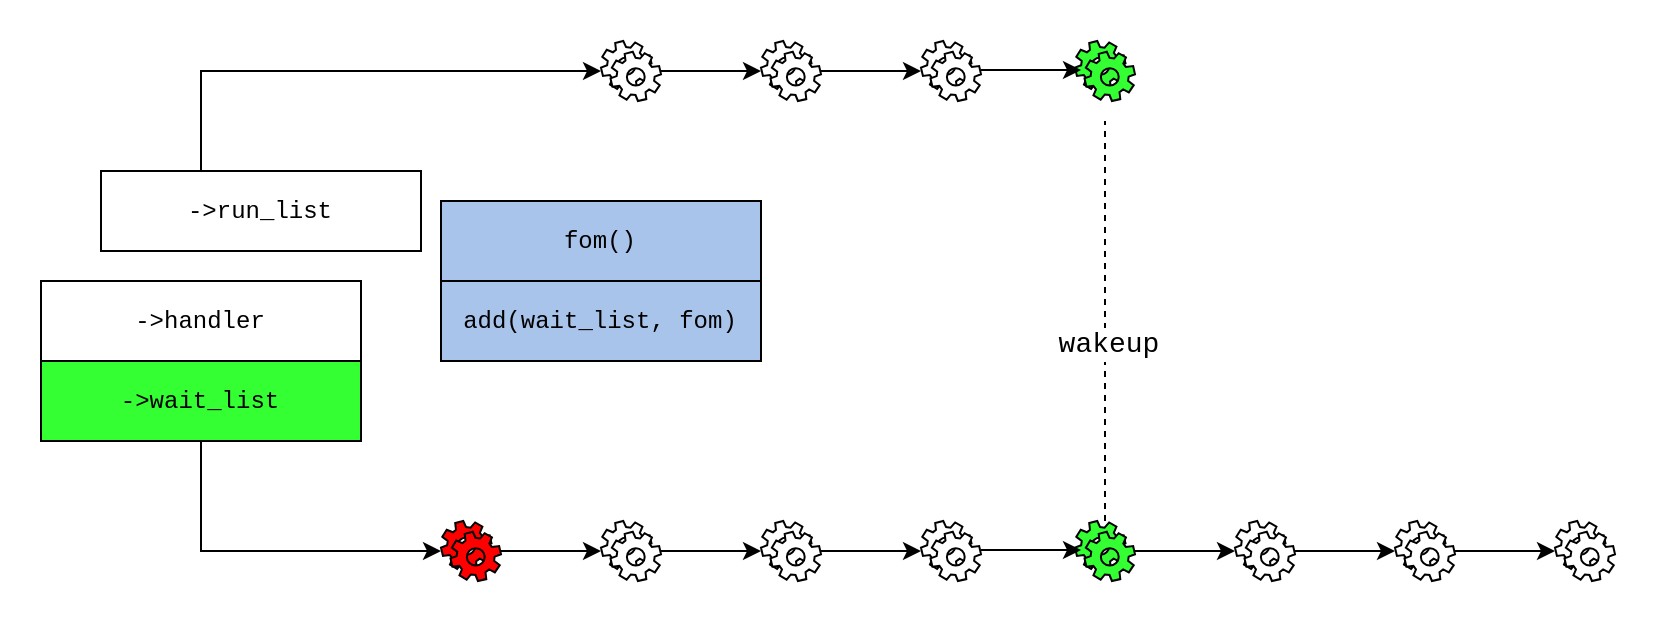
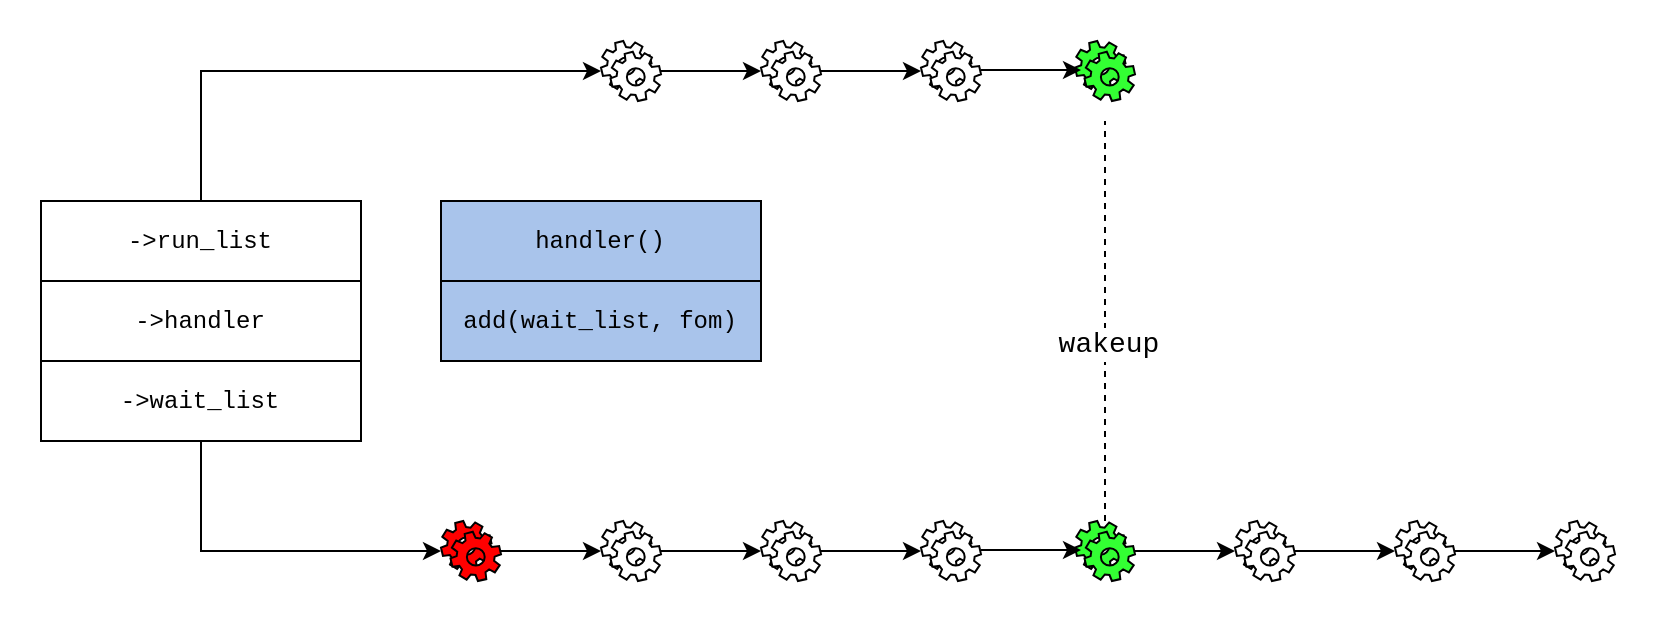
  <mxCell id="0" />
  <mxCell id="1" parent="0" />
  <mxCell id="2" value="&lt;font face=&quot;Courier New&quot;&gt;-&amp;gt;handler&lt;/font&gt;" style="rounded=0;whiteSpace=wrap;html=1;fillColor=#FFFFFF;" parent="1" vertex="1"><mxGeometry x="20" y="140" width="160" height="40" as="geometry" /></mxCell>
  <mxCell id="3" style="edgeStyle=orthogonalEdgeStyle;rounded=0;orthogonalLoop=1;jettySize=auto;html=1;exitX=0.5;exitY=1;exitDx=0;exitDy=0;" parent="1" source="4" target="12" edge="1"><mxGeometry relative="1" as="geometry"><Array as="points"><mxPoint x="100" y="275" /></Array></mxGeometry></mxCell>
- <mxCell id="4" value="&lt;font face=&quot;Courier New&quot;&gt;-&amp;gt;wait_list&lt;/font&gt;" style="rounded=0;whiteSpace=wrap;html=1;fillColor=#33ff33;" parent="1" vertex="1"><mxGeometry x="20" y="180" width="160" height="40" as="geometry" /></mxCell>
+ <mxCell id="4" value="&lt;font face=&quot;Courier New&quot;&gt;-&amp;gt;wait_list&lt;/font&gt;" style="rounded=0;whiteSpace=wrap;html=1;fillColor=#FFFFFF;" parent="1" vertex="1"><mxGeometry x="20" y="180" width="160" height="40" as="geometry" /></mxCell>
  <mxCell id="5" style="edgeStyle=orthogonalEdgeStyle;rounded=0;orthogonalLoop=1;jettySize=auto;html=1;exitX=0.5;exitY=0;exitDx=0;exitDy=0;" parent="1" source="6" target="7" edge="1"><mxGeometry relative="1" as="geometry"><mxPoint x="220" y="35" as="targetPoint" /><Array as="points"><mxPoint x="100" y="35" /></Array></mxGeometry></mxCell>
- <mxCell id="6" value="&lt;font face=&quot;Courier New&quot;&gt;-&amp;gt;run_list&lt;/font&gt;" style="rounded=0;whiteSpace=wrap;html=1;fillColor=#FFFFFF;" parent="1" vertex="1"><mxGeometry x="50" y="85" width="160" height="40" as="geometry" /></mxCell>
+ <mxCell id="6" value="&lt;font face=&quot;Courier New&quot;&gt;-&amp;gt;run_list&lt;/font&gt;" style="rounded=0;whiteSpace=wrap;html=1;fillColor=#FFFFFF;" parent="1" vertex="1"><mxGeometry x="20" y="100" width="160" height="40" as="geometry" /></mxCell>
  <mxCell id="7" value="" style="shape=mxgraph.bpmn.service_task;html=1;outlineConnect=0;" parent="1" vertex="1"><mxGeometry x="300" y="20" width="30" height="30" as="geometry" /></mxCell>
  <mxCell id="8" value="" style="shape=mxgraph.bpmn.service_task;html=1;outlineConnect=0;" parent="1" vertex="1"><mxGeometry x="380" y="20" width="30" height="30" as="geometry" /></mxCell>
  <mxCell id="9" value="" style="endArrow=classic;html=1;" parent="1" target="8" edge="1"><mxGeometry width="50" height="50" relative="1" as="geometry"><mxPoint x="330" y="35" as="sourcePoint" /><mxPoint x="500" y="470" as="targetPoint" /></mxGeometry></mxCell>
  <mxCell id="10" value="" style="shape=mxgraph.bpmn.service_task;html=1;outlineConnect=0;" parent="1" vertex="1"><mxGeometry x="460" y="20" width="30" height="30" as="geometry" /></mxCell>
  <mxCell id="11" value="" style="endArrow=classic;html=1;" parent="1" target="10" edge="1"><mxGeometry width="50" height="50" relative="1" as="geometry"><mxPoint x="410" y="35" as="sourcePoint" /><mxPoint x="580" y="470" as="targetPoint" /></mxGeometry></mxCell>
  <mxCell id="12" value="" style="shape=mxgraph.bpmn.service_task;html=1;outlineConnect=0;fillColor=#FF0000;" parent="1" vertex="1"><mxGeometry x="220" y="260" width="30" height="30" as="geometry" /></mxCell>
  <mxCell id="13" value="" style="shape=mxgraph.bpmn.service_task;html=1;outlineConnect=0;" parent="1" vertex="1"><mxGeometry x="300" y="260" width="30" height="30" as="geometry" /></mxCell>
  <mxCell id="14" value="" style="endArrow=classic;html=1;" parent="1" source="12" target="13" edge="1"><mxGeometry width="50" height="50" relative="1" as="geometry"><mxPoint x="260" y="270" as="sourcePoint" /><mxPoint x="420" y="710" as="targetPoint" /></mxGeometry></mxCell>
  <mxCell id="15" value="" style="shape=mxgraph.bpmn.service_task;html=1;outlineConnect=0;" parent="1" vertex="1"><mxGeometry x="380" y="260" width="30" height="30" as="geometry" /></mxCell>
  <mxCell id="16" value="" style="endArrow=classic;html=1;" parent="1" target="15" edge="1"><mxGeometry width="50" height="50" relative="1" as="geometry"><mxPoint x="330" y="275" as="sourcePoint" /><mxPoint x="500" y="710" as="targetPoint" /></mxGeometry></mxCell>
  <mxCell id="17" value="" style="shape=mxgraph.bpmn.service_task;html=1;outlineConnect=0;" parent="1" vertex="1"><mxGeometry x="460" y="260" width="30" height="30" as="geometry" /></mxCell>
  <mxCell id="18" value="" style="endArrow=classic;html=1;" parent="1" target="17" edge="1"><mxGeometry width="50" height="50" relative="1" as="geometry"><mxPoint x="410" y="275" as="sourcePoint" /><mxPoint x="580" y="710" as="targetPoint" /></mxGeometry></mxCell>
  <mxCell id="19" value="" style="shape=mxgraph.bpmn.service_task;html=1;outlineConnect=0;fillColor=#33FF33;" parent="1" vertex="1"><mxGeometry x="537" y="260" width="30" height="30" as="geometry" /></mxCell>
  <mxCell id="20" value="" style="shape=mxgraph.bpmn.service_task;html=1;outlineConnect=0;" parent="1" vertex="1"><mxGeometry x="617" y="260" width="30" height="30" as="geometry" /></mxCell>
  <mxCell id="21" value="" style="endArrow=classic;html=1;" parent="1" source="19" target="20" edge="1"><mxGeometry width="50" height="50" relative="1" as="geometry"><mxPoint x="577" y="270" as="sourcePoint" /><mxPoint x="737" y="710" as="targetPoint" /></mxGeometry></mxCell>
  <mxCell id="22" value="" style="shape=mxgraph.bpmn.service_task;html=1;outlineConnect=0;" parent="1" vertex="1"><mxGeometry x="697" y="260" width="30" height="30" as="geometry" /></mxCell>
  <mxCell id="23" value="" style="endArrow=classic;html=1;" parent="1" target="22" edge="1"><mxGeometry width="50" height="50" relative="1" as="geometry"><mxPoint x="647" y="275" as="sourcePoint" /><mxPoint x="817" y="710" as="targetPoint" /></mxGeometry></mxCell>
  <mxCell id="24" value="" style="shape=mxgraph.bpmn.service_task;html=1;outlineConnect=0;" parent="1" vertex="1"><mxGeometry x="777" y="260" width="30" height="30" as="geometry" /></mxCell>
  <mxCell id="25" value="" style="endArrow=classic;html=1;" parent="1" target="24" edge="1"><mxGeometry width="50" height="50" relative="1" as="geometry"><mxPoint x="727" y="275" as="sourcePoint" /><mxPoint x="897" y="710" as="targetPoint" /></mxGeometry></mxCell>
  <mxCell id="26" value="" style="endArrow=classic;html=1;" parent="1" edge="1"><mxGeometry width="50" height="50" relative="1" as="geometry"><mxPoint x="490" y="274.5" as="sourcePoint" /><mxPoint x="540" y="274.5" as="targetPoint" /></mxGeometry></mxCell>
- <mxCell id="27" value="&lt;font face=&quot;Courier New&quot;&gt;fom()&lt;/font&gt;" style="rounded=0;whiteSpace=wrap;html=1;fillColor=#A9C4EB;" parent="1" vertex="1"><mxGeometry x="220" y="100" width="160" height="40" as="geometry" /></mxCell>
+ <mxCell id="27" value="&lt;font face=&quot;Courier New&quot;&gt;handler()&lt;/font&gt;" style="rounded=0;whiteSpace=wrap;html=1;fillColor=#A9C4EB;" parent="1" vertex="1"><mxGeometry x="220" y="100" width="160" height="40" as="geometry" /></mxCell>
  <mxCell id="28" value="&lt;font face=&quot;Courier New&quot;&gt;add(wait_list, fom)&lt;/font&gt;" style="rounded=0;whiteSpace=wrap;html=1;fillColor=#A9C4EB;" parent="1" vertex="1"><mxGeometry x="220" y="140" width="160" height="40" as="geometry" /></mxCell>
  <mxCell id="29" value="" style="shape=mxgraph.bpmn.service_task;html=1;outlineConnect=0;fillColor=#33FF33;" vertex="1" parent="1"><mxGeometry x="537" y="20" width="30" height="30" as="geometry" /></mxCell>
  <mxCell id="30" value="" style="endArrow=classic;html=1;" edge="1" parent="1"><mxGeometry width="50" height="50" relative="1" as="geometry"><mxPoint x="490" y="34.5" as="sourcePoint" /><mxPoint x="540" y="34.5" as="targetPoint" /></mxGeometry></mxCell>
  <mxCell id="31" value="" style="endArrow=none;dashed=1;html=1;" edge="1" parent="1" source="19"><mxGeometry width="50" height="50" relative="1" as="geometry"><mxPoint x="370" y="520" as="sourcePoint" /><mxPoint x="552" y="60" as="targetPoint" /></mxGeometry></mxCell>
  <mxCell id="32" value="&lt;font face=&quot;Courier New&quot; style=&quot;font-size: 14px&quot;&gt;wakeup&lt;/font&gt;" style="edgeLabel;html=1;align=center;verticalAlign=middle;resizable=0;points=[];" vertex="1" connectable="0" parent="31"><mxGeometry x="-0.11" y="-1" relative="1" as="geometry"><mxPoint as="offset" /></mxGeometry></mxCell>
